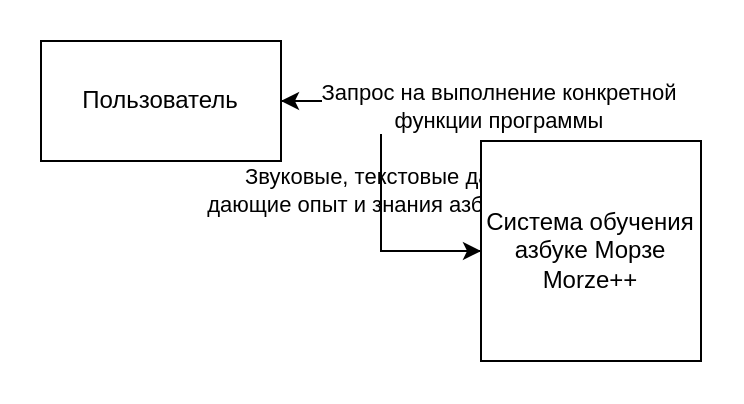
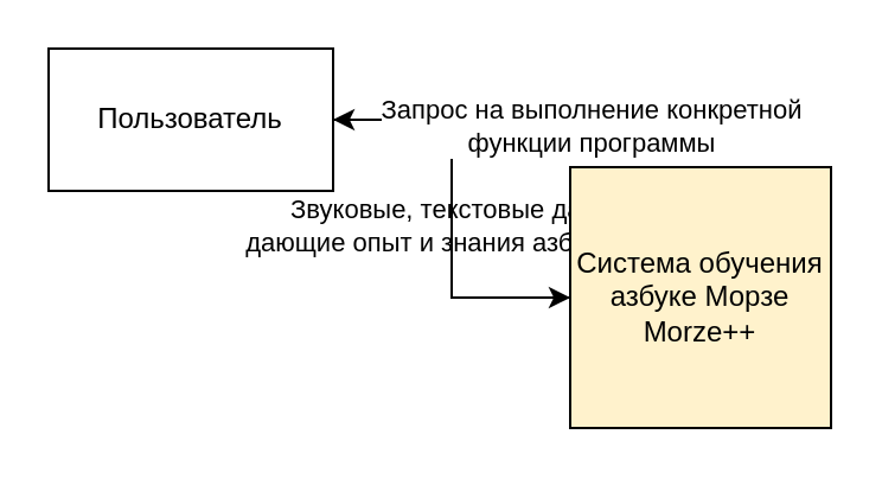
  <mxCell id="0" />
  <mxCell id="1" parent="0" />
  <mxCell id="2" style="edgeStyle=orthogonalEdgeStyle;rounded=0;orthogonalLoop=1;jettySize=auto;html=1;exitX=0;exitY=0.5;exitDx=0;exitDy=0;" edge="1" parent="1" source="4" target="7"><mxGeometry relative="1" as="geometry" /></mxCell>
  <mxCell id="3" value="Звуковые, текстовые данные&amp;nbsp;&lt;br&gt;дающие опыт и знания азбуки Морзе" style="edgeLabel;html=1;align=center;verticalAlign=middle;resizable=0;points=[];" vertex="1" connectable="0" parent="2"><mxGeometry x="0.082" y="1" relative="1" as="geometry"><mxPoint x="8" y="14" as="offset" /></mxGeometry></mxCell>
- <mxCell id="4" value="Система обучения азбуке Морзе&lt;br&gt;Morze++" style="whiteSpace=wrap;html=1;aspect=fixed;" vertex="1" parent="1"><mxGeometry x="240" y="70" width="110" height="110" as="geometry" /></mxCell>
+ <mxCell id="4" value="Система обучения азбуке Морзе&lt;br&gt;Morze++" style="whiteSpace=wrap;html=1;aspect=fixed;fillColor=#fff2cc;" vertex="1" parent="1"><mxGeometry x="240" y="70" width="110" height="110" as="geometry" /></mxCell>
  <mxCell id="5" style="edgeStyle=orthogonalEdgeStyle;rounded=0;orthogonalLoop=1;jettySize=auto;html=1;exitX=1;exitY=0.5;exitDx=0;exitDy=0;" edge="1" parent="1" source="7" target="4"><mxGeometry relative="1" as="geometry" /></mxCell>
  <mxCell id="6" value="Запрос на выполнение конкретной&lt;br&gt;функции программы" style="edgeLabel;html=1;align=center;verticalAlign=middle;resizable=0;points=[];" vertex="1" connectable="0" parent="5"><mxGeometry x="-0.156" y="-2" relative="1" as="geometry"><mxPoint x="60" y="-22" as="offset" /></mxGeometry></mxCell>
  <mxCell id="7" value="Пользователь" style="rounded=0;whiteSpace=wrap;html=1;" vertex="1" parent="1"><mxGeometry x="20" y="20" width="120" height="60" as="geometry" /></mxCell>
